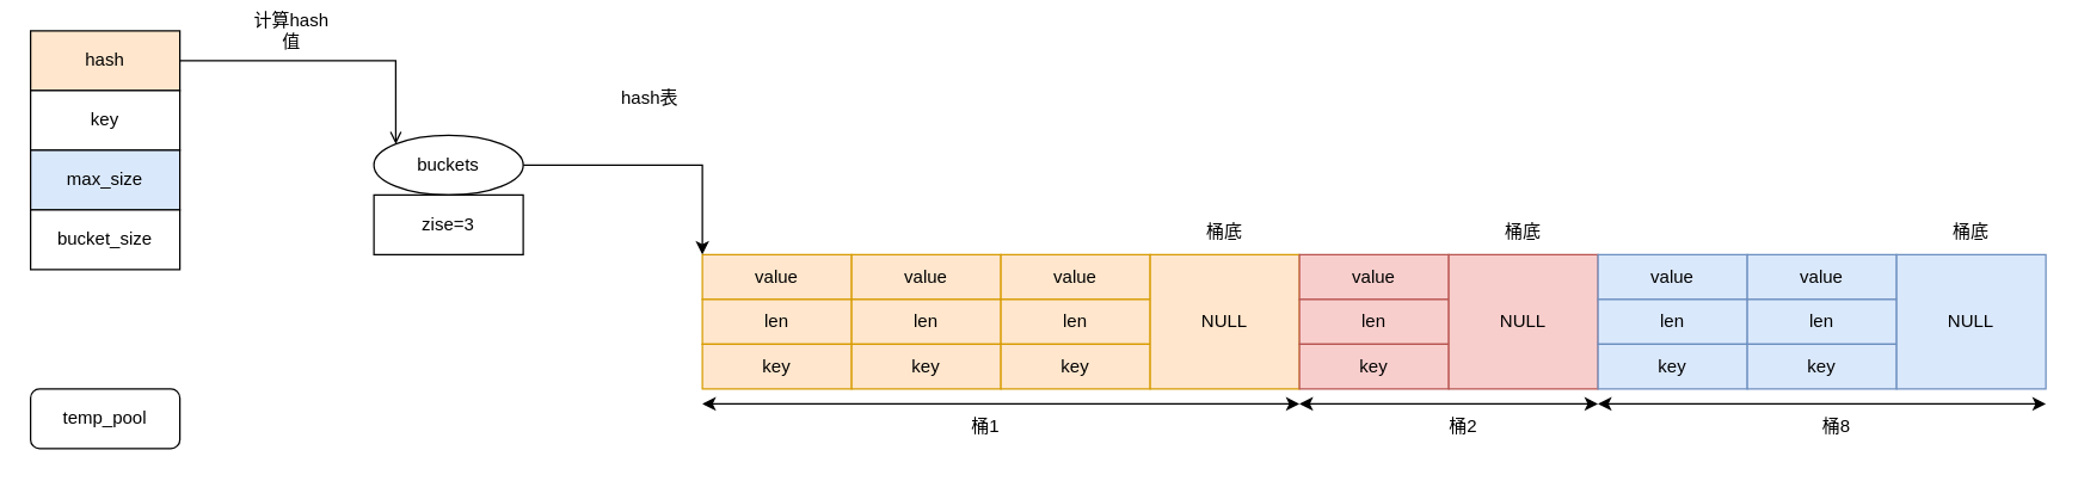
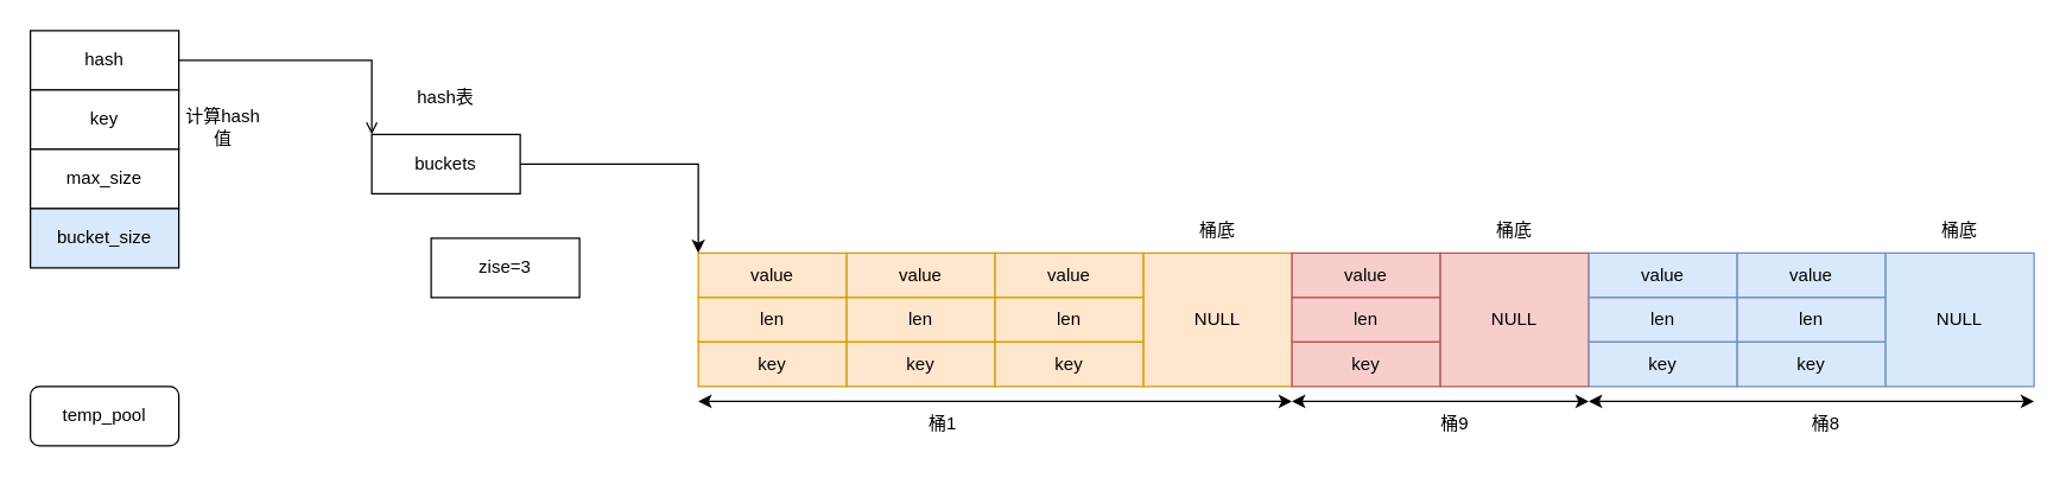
  <mxCell id="0" />
  <mxCell id="1" parent="0" />
  <mxCell id="2" value="value" style="rounded=0;whiteSpace=wrap;html=1;fillColor=#ffe6cc;strokeColor=#d79b00;" vertex="1" parent="1"><mxGeometry x="470" y="170" width="100" height="30" as="geometry" /></mxCell>
  <mxCell id="3" value="len" style="rounded=0;whiteSpace=wrap;html=1;fillColor=#ffe6cc;strokeColor=#d79b00;" vertex="1" parent="1"><mxGeometry x="470" y="200" width="100" height="30" as="geometry" /></mxCell>
  <mxCell id="4" value="key" style="rounded=0;whiteSpace=wrap;html=1;fillColor=#ffe6cc;strokeColor=#d79b00;" vertex="1" parent="1"><mxGeometry x="470" y="230" width="100" height="30" as="geometry" /></mxCell>
  <mxCell id="5" value="value" style="rounded=0;whiteSpace=wrap;html=1;fillColor=#ffe6cc;strokeColor=#d79b00;" vertex="1" parent="1"><mxGeometry x="570" y="170" width="100" height="30" as="geometry" /></mxCell>
  <mxCell id="6" value="len" style="rounded=0;whiteSpace=wrap;html=1;fillColor=#ffe6cc;strokeColor=#d79b00;" vertex="1" parent="1"><mxGeometry x="570" y="200" width="100" height="30" as="geometry" /></mxCell>
  <mxCell id="7" value="key" style="rounded=0;whiteSpace=wrap;html=1;fillColor=#ffe6cc;strokeColor=#d79b00;" vertex="1" parent="1"><mxGeometry x="570" y="230" width="100" height="30" as="geometry" /></mxCell>
  <mxCell id="8" value="value" style="rounded=0;whiteSpace=wrap;html=1;fillColor=#ffe6cc;strokeColor=#d79b00;" vertex="1" parent="1"><mxGeometry x="670" y="170" width="100" height="30" as="geometry" /></mxCell>
  <mxCell id="9" value="len" style="rounded=0;whiteSpace=wrap;html=1;fillColor=#ffe6cc;strokeColor=#d79b00;" vertex="1" parent="1"><mxGeometry x="670" y="200" width="100" height="30" as="geometry" /></mxCell>
  <mxCell id="10" value="key" style="rounded=0;whiteSpace=wrap;html=1;fillColor=#ffe6cc;strokeColor=#d79b00;" vertex="1" parent="1"><mxGeometry x="670" y="230" width="100" height="30" as="geometry" /></mxCell>
  <mxCell id="11" value="NULL" style="rounded=0;whiteSpace=wrap;html=1;fillColor=#ffe6cc;strokeColor=#d79b00;" vertex="1" parent="1"><mxGeometry x="770" y="170" width="100" height="90" as="geometry" /></mxCell>
  <mxCell id="12" value="value" style="rounded=0;whiteSpace=wrap;html=1;fillColor=#f8cecc;strokeColor=#b85450;" vertex="1" parent="1"><mxGeometry x="870" y="170" width="100" height="30" as="geometry" /></mxCell>
  <mxCell id="13" value="len" style="rounded=0;whiteSpace=wrap;html=1;fillColor=#f8cecc;strokeColor=#b85450;" vertex="1" parent="1"><mxGeometry x="870" y="200" width="100" height="30" as="geometry" /></mxCell>
  <mxCell id="14" value="key" style="rounded=0;whiteSpace=wrap;html=1;fillColor=#f8cecc;strokeColor=#b85450;" vertex="1" parent="1"><mxGeometry x="870" y="230" width="100" height="30" as="geometry" /></mxCell>
  <mxCell id="15" value="NULL" style="rounded=0;whiteSpace=wrap;html=1;fillColor=#f8cecc;strokeColor=#b85450;" vertex="1" parent="1"><mxGeometry x="970" y="170" width="100" height="90" as="geometry" /></mxCell>
  <mxCell id="16" value="value" style="rounded=0;whiteSpace=wrap;html=1;fillColor=#dae8fc;strokeColor=#6c8ebf;" vertex="1" parent="1"><mxGeometry x="1070" y="170" width="100" height="30" as="geometry" /></mxCell>
  <mxCell id="17" value="len" style="rounded=0;whiteSpace=wrap;html=1;fillColor=#dae8fc;strokeColor=#6c8ebf;" vertex="1" parent="1"><mxGeometry x="1070" y="200" width="100" height="30" as="geometry" /></mxCell>
  <mxCell id="18" value="key" style="rounded=0;whiteSpace=wrap;html=1;fillColor=#dae8fc;strokeColor=#6c8ebf;" vertex="1" parent="1"><mxGeometry x="1070" y="230" width="100" height="30" as="geometry" /></mxCell>
  <mxCell id="19" value="value" style="rounded=0;whiteSpace=wrap;html=1;fillColor=#dae8fc;strokeColor=#6c8ebf;" vertex="1" parent="1"><mxGeometry x="1170" y="170" width="100" height="30" as="geometry" /></mxCell>
  <mxCell id="20" value="len" style="rounded=0;whiteSpace=wrap;html=1;fillColor=#dae8fc;strokeColor=#6c8ebf;" vertex="1" parent="1"><mxGeometry x="1170" y="200" width="100" height="30" as="geometry" /></mxCell>
  <mxCell id="21" value="key" style="rounded=0;whiteSpace=wrap;html=1;fillColor=#dae8fc;strokeColor=#6c8ebf;" vertex="1" parent="1"><mxGeometry x="1170" y="230" width="100" height="30" as="geometry" /></mxCell>
  <mxCell id="22" value="NULL" style="rounded=0;whiteSpace=wrap;html=1;fillColor=#dae8fc;strokeColor=#6c8ebf;" vertex="1" parent="1"><mxGeometry x="1270" y="170" width="100" height="90" as="geometry" /></mxCell>
  <mxCell id="23" value="" style="endArrow=classic;startArrow=classic;html=1;rounded=0;" edge="1" parent="1"><mxGeometry width="50" height="50" relative="1" as="geometry"><mxPoint x="470" y="270" as="sourcePoint" /><mxPoint x="870" y="270" as="targetPoint" /></mxGeometry></mxCell>
- <mxCell id="24" value="桶1" style="text;html=1;align=center;verticalAlign=middle;whiteSpace=wrap;rounded=0;" vertex="1" parent="1"><mxGeometry x="630" y="270" width="60" height="30" as="geometry" /></mxCell>
+ <mxCell id="24" value="桶1" style="text;html=1;align=center;verticalAlign=middle;whiteSpace=wrap;rounded=0;" vertex="1" parent="1"><mxGeometry x="605" y="270" width="60" height="30" as="geometry" /></mxCell>
  <mxCell id="25" value="" style="endArrow=classic;startArrow=classic;html=1;rounded=0;" edge="1" parent="1"><mxGeometry width="50" height="50" relative="1" as="geometry"><mxPoint x="1070" y="270" as="sourcePoint" /><mxPoint x="1370" y="270" as="targetPoint" /></mxGeometry></mxCell>
  <mxCell id="26" value="" style="endArrow=classic;startArrow=classic;html=1;rounded=0;" edge="1" parent="1"><mxGeometry width="50" height="50" relative="1" as="geometry"><mxPoint x="870" y="270" as="sourcePoint" /><mxPoint x="1070" y="270" as="targetPoint" /></mxGeometry></mxCell>
- <mxCell id="27" value="桶2" style="text;html=1;align=center;verticalAlign=middle;whiteSpace=wrap;rounded=0;" vertex="1" parent="1"><mxGeometry x="950" y="270" width="60" height="30" as="geometry" /></mxCell>
+ <mxCell id="27" value="桶9" style="text;html=1;align=center;verticalAlign=middle;whiteSpace=wrap;rounded=0;" vertex="1" parent="1"><mxGeometry x="950" y="270" width="60" height="30" as="geometry" /></mxCell>
  <mxCell id="28" value="桶8" style="text;html=1;align=center;verticalAlign=middle;whiteSpace=wrap;rounded=0;" vertex="1" parent="1"><mxGeometry x="1200" y="270" width="60" height="30" as="geometry" /></mxCell>
  <mxCell id="29" style="edgeStyle=orthogonalEdgeStyle;rounded=0;orthogonalLoop=1;jettySize=auto;html=1;exitX=1;exitY=0.5;exitDx=0;exitDy=0;entryX=0;entryY=0;entryDx=0;entryDy=0;" edge="1" parent="1" source="30" target="2"><mxGeometry relative="1" as="geometry" /></mxCell>
- <mxCell id="30" value="buckets" style="ellipse;whiteSpace=wrap;html=1;" vertex="1" parent="1"><mxGeometry x="250" y="90" width="100" height="40" as="geometry" /></mxCell>
- <mxCell id="31" value="zise=3" style="rounded=0;whiteSpace=wrap;html=1;" vertex="1" parent="1"><mxGeometry x="250" y="130" width="100" height="40" as="geometry" /></mxCell>
+ <mxCell id="30" value="buckets" style="rounded=0;whiteSpace=wrap;html=1;" vertex="1" parent="1"><mxGeometry x="250" y="90" width="100" height="40" as="geometry" /></mxCell>
+ <mxCell id="31" value="zise=3" style="rounded=0;whiteSpace=wrap;html=1;" vertex="1" parent="1"><mxGeometry x="290" y="160" width="100" height="40" as="geometry" /></mxCell>
  <mxCell id="32" style="edgeStyle=orthogonalEdgeStyle;rounded=0;orthogonalLoop=1;jettySize=auto;html=1;exitX=1;exitY=0.5;exitDx=0;exitDy=0;entryX=0;entryY=0;entryDx=0;entryDy=0;endArrow=open;" edge="1" parent="1" source="33" target="30"><mxGeometry relative="1" as="geometry" /></mxCell>
- <mxCell id="33" value="hash" style="rounded=0;whiteSpace=wrap;html=1;fillColor=#ffe6cc;" vertex="1" parent="1"><mxGeometry x="20" y="20" width="100" height="40" as="geometry" /></mxCell>
+ <mxCell id="33" value="hash" style="rounded=0;whiteSpace=wrap;html=1;" vertex="1" parent="1"><mxGeometry x="20" y="20" width="100" height="40" as="geometry" /></mxCell>
  <mxCell id="34" value="key" style="rounded=0;whiteSpace=wrap;html=1;" vertex="1" parent="1"><mxGeometry x="20" y="60" width="100" height="40" as="geometry" /></mxCell>
- <mxCell id="35" value="max_size" style="rounded=0;whiteSpace=wrap;html=1;fillColor=#dae8fc;" vertex="1" parent="1"><mxGeometry x="20" y="100" width="100" height="40" as="geometry" /></mxCell>
- <mxCell id="36" value="bucket_size" style="rounded=0;whiteSpace=wrap;html=1;" vertex="1" parent="1"><mxGeometry x="20" y="140" width="100" height="40" as="geometry" /></mxCell>
+ <mxCell id="35" value="max_size" style="rounded=0;whiteSpace=wrap;html=1;" vertex="1" parent="1"><mxGeometry x="20" y="100" width="100" height="40" as="geometry" /></mxCell>
+ <mxCell id="36" value="bucket_size" style="rounded=0;whiteSpace=wrap;html=1;fillColor=#dae8fc;" vertex="1" parent="1"><mxGeometry x="20" y="140" width="100" height="40" as="geometry" /></mxCell>
  <mxCell id="37" value="temp_pool" style="whiteSpace=wrap;html=1;rounded=1;" vertex="1" parent="1"><mxGeometry x="20" y="260" width="100" height="40" as="geometry" /></mxCell>
- <mxCell id="38" value="计算hash值" style="text;html=1;align=center;verticalAlign=middle;whiteSpace=wrap;rounded=0;" vertex="1" parent="1"><mxGeometry x="165" y="5" width="60" height="30" as="geometry" /></mxCell>
- <mxCell id="39" value="hash表" style="text;html=1;align=center;verticalAlign=middle;whiteSpace=wrap;rounded=0;" vertex="1" parent="1"><mxGeometry x="405" y="50" width="60" height="30" as="geometry" /></mxCell>
+ <mxCell id="38" value="计算hash值" style="text;html=1;align=center;verticalAlign=middle;whiteSpace=wrap;rounded=0;" vertex="1" parent="1"><mxGeometry x="120" y="70" width="60" height="30" as="geometry" /></mxCell>
+ <mxCell id="39" value="hash表" style="text;html=1;align=center;verticalAlign=middle;whiteSpace=wrap;rounded=0;" vertex="1" parent="1"><mxGeometry x="270" y="50" width="60" height="30" as="geometry" /></mxCell>
  <mxCell id="40" value="桶底" style="text;html=1;align=center;verticalAlign=middle;whiteSpace=wrap;rounded=0;" vertex="1" parent="1"><mxGeometry x="790" y="140" width="60" height="30" as="geometry" /></mxCell>
  <mxCell id="41" value="桶底" style="text;html=1;align=center;verticalAlign=middle;whiteSpace=wrap;rounded=0;" vertex="1" parent="1"><mxGeometry x="990" y="140" width="60" height="30" as="geometry" /></mxCell>
  <mxCell id="42" value="桶底" style="text;html=1;align=center;verticalAlign=middle;whiteSpace=wrap;rounded=0;" vertex="1" parent="1"><mxGeometry x="1290" y="140" width="60" height="30" as="geometry" /></mxCell>
